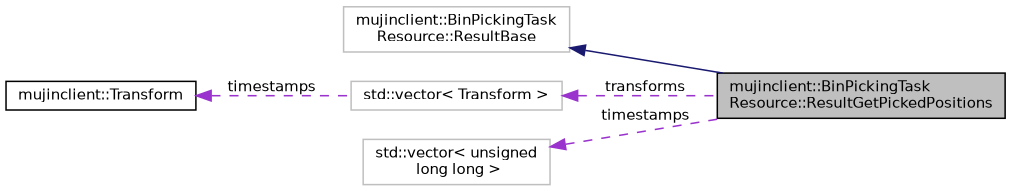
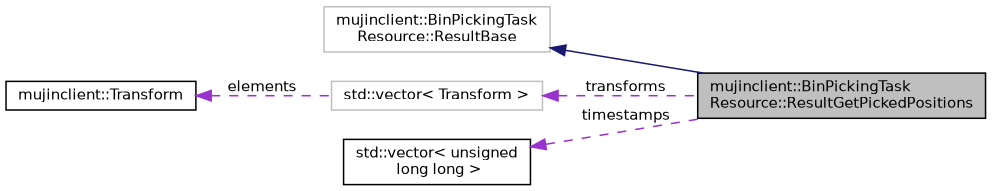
  digraph {
    rankdir=LR
    node [color=grey75 fontname=Helvetica fontsize=10 shape=record]
    edge [color=darkorchid3 dir=back fontname=Helvetica fontsize=10 labelfontname=Helvetica labelfontsize=10 style=dashed]
    n1 [color=black fillcolor=grey75 fontcolor=black height=0.2 label="mujinclient::BinPickingTask\lResource::ResultGetPickedPositions" style=filled width=0.4]
    n2 [height=0.2 label="mujinclient::BinPickingTask\lResource::ResultBase" width=0.4]
    n3 [height=0.2 label="std::vector\< Transform \>" width=0.4]
    n4 [color=black height=0.2 label="mujinclient::Transform" width=0.4]
-   n5 [height=0.2 label="std::vector\< unsigned\l long long \>" width=0.4]
+   n5 [color=black height=0.2 label="std::vector\< unsigned\l long long \>" width=0.4]
    n2 -> n1 [color=midnightblue style=solid]
    n3 -> n1 [label=" transforms"]
-   n4 -> n3 [label=" timestamps"]
+   n4 -> n3 [label=" elements"]
    n5 -> n1 [label=" timestamps"]
  }
